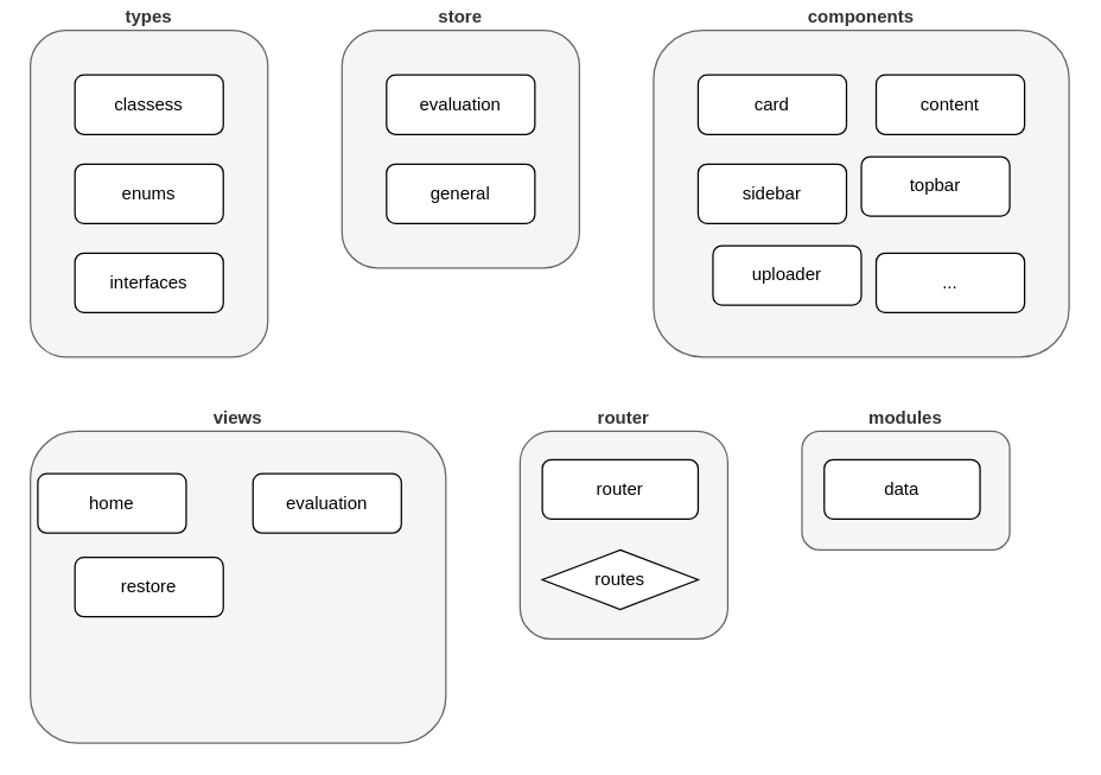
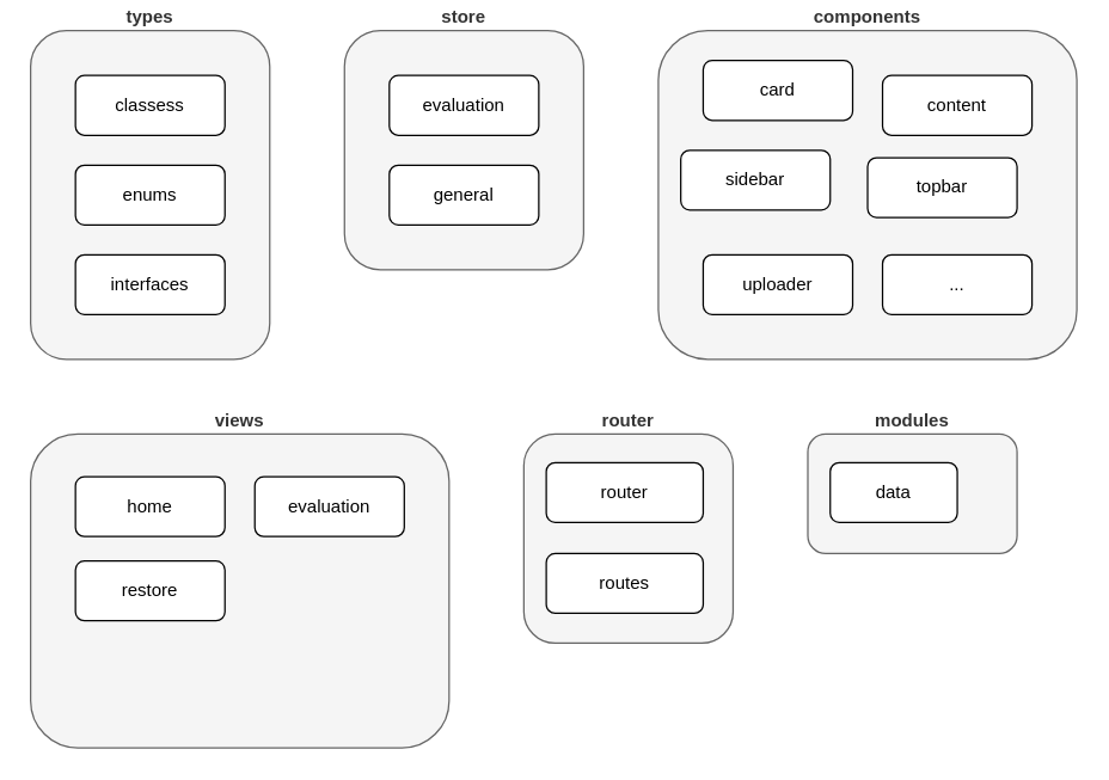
  <mxCell id="0" />
  <mxCell id="1" parent="0" />
  <mxCell id="2" value="" style="group" parent="1" vertex="1" connectable="0"><mxGeometry x="110" y="20" width="280" height="220" as="geometry" /></mxCell>
  <mxCell id="3" value="store" style="rounded=1;whiteSpace=wrap;html=1;fillColor=#f5f5f5;fontColor=#333333;strokeColor=#666666;labelPosition=center;verticalLabelPosition=top;align=center;verticalAlign=bottom;fontStyle=1" parent="2" vertex="1"><mxGeometry x="120" width="160" height="160" as="geometry" /></mxCell>
  <mxCell id="4" value="evaluation" style="rounded=1;whiteSpace=wrap;html=1;" parent="2" vertex="1"><mxGeometry x="150" y="30" width="100" height="40" as="geometry" /></mxCell>
  <mxCell id="5" value="general" style="rounded=1;whiteSpace=wrap;html=1;" parent="2" vertex="1"><mxGeometry x="150" y="90" width="100" height="40" as="geometry" /></mxCell>
  <mxCell id="6" value="" style="group" parent="1" vertex="1" connectable="0"><mxGeometry x="350" y="290" width="140" height="140" as="geometry" /></mxCell>
  <mxCell id="7" value="router" style="rounded=1;whiteSpace=wrap;html=1;fillColor=#f5f5f5;fontColor=#333333;strokeColor=#666666;labelPosition=center;verticalLabelPosition=top;align=center;verticalAlign=bottom;fontStyle=1" parent="6" vertex="1"><mxGeometry width="140" height="140" as="geometry" /></mxCell>
  <mxCell id="8" value="router" style="rounded=1;whiteSpace=wrap;html=1;" parent="6" vertex="1"><mxGeometry x="15" y="19.091" width="105" height="40" as="geometry" /></mxCell>
- <mxCell id="9" value="routes" style="rhombus;whiteSpace=wrap;html=1;" parent="6" vertex="1"><mxGeometry x="15" y="80.003" width="105" height="40" as="geometry" /></mxCell>
+ <mxCell id="9" value="routes" style="rounded=1;whiteSpace=wrap;html=1;" parent="6" vertex="1"><mxGeometry x="15" y="80.003" width="105" height="40" as="geometry" /></mxCell>
  <mxCell id="10" value="" style="group" parent="1" vertex="1" connectable="0"><mxGeometry x="20" y="290" width="280" height="210" as="geometry" /></mxCell>
  <mxCell id="11" value="views" style="rounded=1;whiteSpace=wrap;html=1;fillColor=#f5f5f5;fontColor=#333333;strokeColor=#666666;labelPosition=center;verticalLabelPosition=top;align=center;verticalAlign=bottom;fontStyle=1" parent="10" vertex="1"><mxGeometry width="280" height="210.0" as="geometry" /></mxCell>
  <mxCell id="12" value="restore" style="rounded=1;whiteSpace=wrap;html=1;" parent="10" vertex="1"><mxGeometry x="30" y="85.0" width="100" height="40" as="geometry" /></mxCell>
- <mxCell id="13" value="home" style="rounded=1;whiteSpace=wrap;html=1;" parent="10" vertex="1"><mxGeometry x="5" y="28.636" width="100" height="40" as="geometry" /></mxCell>
+ <mxCell id="13" value="home" style="rounded=1;whiteSpace=wrap;html=1;" parent="10" vertex="1"><mxGeometry x="30" y="28.636" width="100" height="40" as="geometry" /></mxCell>
  <mxCell id="14" value="evaluation" style="rounded=1;whiteSpace=wrap;html=1;" parent="10" vertex="1"><mxGeometry x="150" y="28.636" width="100" height="40" as="geometry" /></mxCell>
  <mxCell id="15" value="" style="group" parent="1" vertex="1" connectable="0"><mxGeometry x="440" y="20" width="280" height="220" as="geometry" /></mxCell>
  <mxCell id="16" value="components" style="rounded=1;whiteSpace=wrap;html=1;fillColor=#f5f5f5;fontColor=#333333;strokeColor=#666666;labelPosition=center;verticalLabelPosition=top;align=center;verticalAlign=bottom;fontStyle=1" parent="15" vertex="1"><mxGeometry width="280" height="220" as="geometry" /></mxCell>
- <mxCell id="17" value="sidebar" style="rounded=1;whiteSpace=wrap;html=1;" parent="15" vertex="1"><mxGeometry x="30" y="90" width="100" height="40" as="geometry" /></mxCell>
- <mxCell id="18" value="card" style="rounded=1;whiteSpace=wrap;html=1;" parent="15" vertex="1"><mxGeometry x="30" y="30" width="100" height="40" as="geometry" /></mxCell>
+ <mxCell id="17" value="sidebar" style="rounded=1;whiteSpace=wrap;html=1;" parent="15" vertex="1"><mxGeometry x="15" y="80" width="100" height="40" as="geometry" /></mxCell>
+ <mxCell id="18" value="card" style="rounded=1;whiteSpace=wrap;html=1;" parent="15" vertex="1"><mxGeometry x="30" y="20" width="100" height="40" as="geometry" /></mxCell>
  <mxCell id="19" value="content" style="rounded=1;whiteSpace=wrap;html=1;" parent="15" vertex="1"><mxGeometry x="150" y="30" width="100" height="40" as="geometry" /></mxCell>
  <mxCell id="20" value="topbar" style="rounded=1;whiteSpace=wrap;html=1;" parent="15" vertex="1"><mxGeometry x="140" y="85" width="100" height="40" as="geometry" /></mxCell>
- <mxCell id="21" value="uploader" style="rounded=1;whiteSpace=wrap;html=1;" parent="15" vertex="1"><mxGeometry x="40" y="145" width="100" height="40" as="geometry" /></mxCell>
+ <mxCell id="21" value="uploader" style="rounded=1;whiteSpace=wrap;html=1;" parent="15" vertex="1"><mxGeometry x="30" y="150" width="100" height="40" as="geometry" /></mxCell>
  <mxCell id="22" value="..." style="rounded=1;whiteSpace=wrap;html=1;" parent="15" vertex="1"><mxGeometry x="150" y="150" width="100" height="40" as="geometry" /></mxCell>
  <mxCell id="23" value="" style="group" parent="1" vertex="1" connectable="0"><mxGeometry x="540" y="290" width="140" height="140" as="geometry" /></mxCell>
  <mxCell id="24" value="modules" style="rounded=1;whiteSpace=wrap;html=1;fillColor=#f5f5f5;fontColor=#333333;strokeColor=#666666;labelPosition=center;verticalLabelPosition=top;align=center;verticalAlign=bottom;fontStyle=1" parent="23" vertex="1"><mxGeometry width="140" height="80" as="geometry" /></mxCell>
- <mxCell id="25" value="data" style="rounded=1;whiteSpace=wrap;html=1;" parent="23" vertex="1"><mxGeometry x="15" y="19.091" width="105" height="40" as="geometry" /></mxCell>
+ <mxCell id="25" value="data" style="rounded=1;whiteSpace=wrap;html=1;" parent="23" vertex="1"><mxGeometry x="15" y="19.091" width="85" height="40" as="geometry" /></mxCell>
  <mxCell id="26" value="types" style="rounded=1;whiteSpace=wrap;html=1;fillColor=#f5f5f5;fontColor=#333333;strokeColor=#666666;labelPosition=center;verticalLabelPosition=top;align=center;verticalAlign=bottom;fontStyle=1" parent="1" vertex="1"><mxGeometry x="20" y="20" width="160" height="220" as="geometry" /></mxCell>
  <mxCell id="27" value="classess" style="rounded=1;whiteSpace=wrap;html=1;" parent="1" vertex="1"><mxGeometry x="50" y="50" width="100" height="40" as="geometry" /></mxCell>
  <mxCell id="28" value="enums" style="rounded=1;whiteSpace=wrap;html=1;" parent="1" vertex="1"><mxGeometry x="50" y="110" width="100" height="40" as="geometry" /></mxCell>
  <mxCell id="29" value="interfaces" style="rounded=1;whiteSpace=wrap;html=1;" parent="1" vertex="1"><mxGeometry x="50" y="170" width="100" height="40" as="geometry" /></mxCell>
